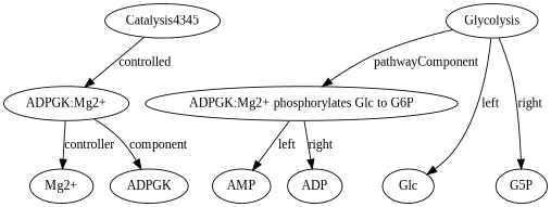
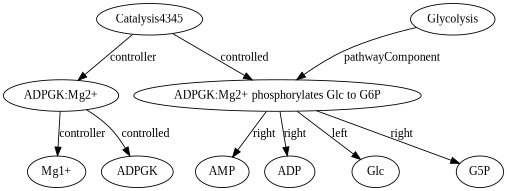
  strict digraph {
    fontname="Liberation Serif"
    node [fontname="Liberation Serif" type=SmallMolecule]
    edge [fontname="Liberation Serif" type=left]
    n1 [label="ADPGK:Mg2+ phosphorylates Glc to G6P" type=BiochemicalReaction]
    n2 [label=ADP]
    n3 [label=AMP]
    n4 [label=G5P]
    n5 [label=Glc]
    n6 [label=Catalysis4345 type=Catalysis]
    n7 [label="ADPGK:Mg2+" type=Complex]
-   n8 [label="Mg2+"]
+   n8 [label="Mg1+"]
    n9 [label=ADPGK type=Protein]
    n10 [label=Glycolysis type=Pathway]
    n1 -> n2 [label=right]
-   n1 -> n3 [label=left type=right]
-   n10 -> n4 [label=right type=right]
-   n10 -> n5 [label=left]
-   n6 -> n7 [label=controlled type=controller]
+   n1 -> n3 [label=right type=right]
+   n1 -> n4 [label=right type=right]
+   n1 -> n5 [label=left]
+   n6 -> n1 [label=controlled type=controlled]
+   n6 -> n7 [label=controller type=controller]
    n7 -> n8 [label=controller type=component]
-   n7 -> n9 [label=component type=component]
+   n7 -> n9 [label=controlled type=component]
    n10 -> n1 [label=pathwayComponent type=pathwayComponent]
  }
